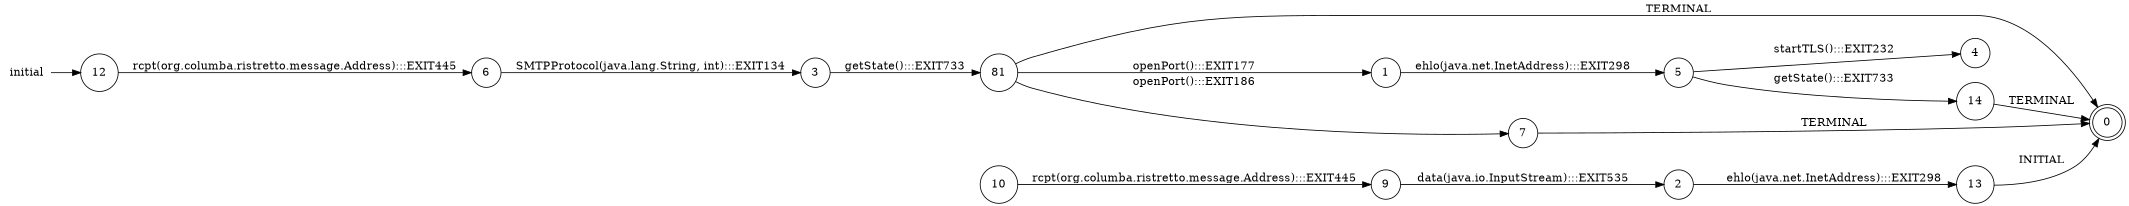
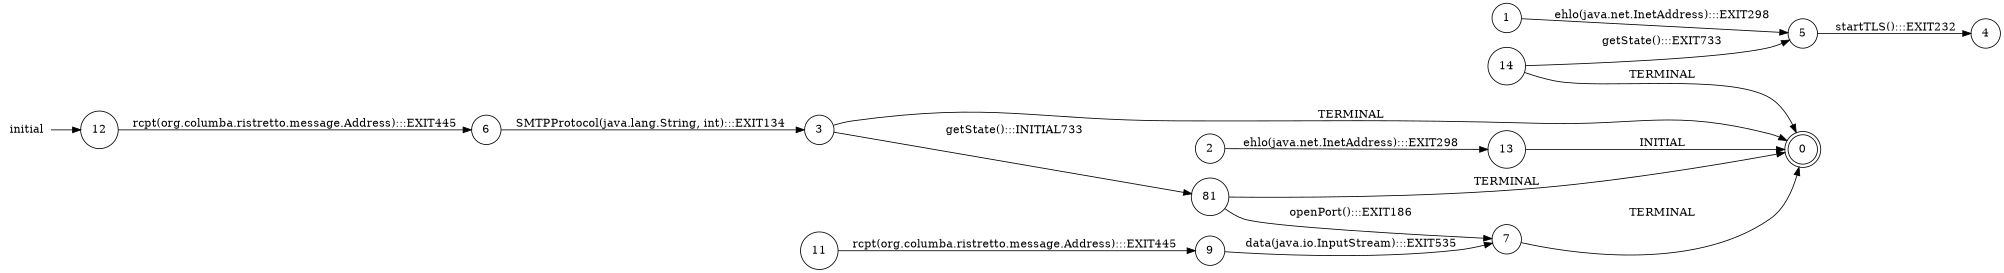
  digraph {
    rankdir=LR
    node [shape=circle]
    0 [shape=doublecircle]
    1
    5
    4
    14
-   10
+   10 [label=11]
    9
    2
    13
    3
    n11 [label=81]
    7
    6
    12
    initial [shape=plaintext]
    1 -> 5 [label="ehlo(java.net.InetAddress):::EXIT298"]
    5 -> 4 [label="startTLS():::EXIT232"]
-   5 -> 14 [label="getState():::EXIT733"]
+   14 -> 5 [label="getState():::EXIT733"]
    14 -> 0 [label=TERMINAL]
    10 -> 9 [label="rcpt(org.columba.ristretto.message.Address):::EXIT445"]
-   9 -> 2 [label="data(java.io.InputStream):::EXIT535"]
+   9 -> 7 [label="data(java.io.InputStream):::EXIT535"]
    2 -> 13 [label="ehlo(java.net.InetAddress):::EXIT298"]
    13 -> 0 [label=INITIAL]
-   3 -> n11 [label="getState():::EXIT733"]
+   3 -> 0 [label=TERMINAL]
+   3 -> n11 [label="getState():::INITIAL733"]
    n11 -> 0 [label=TERMINAL]
-   n11 -> 1 [label="openPort():::EXIT177"]
    n11 -> 7 [label="openPort():::EXIT186"]
    7 -> 0 [label=TERMINAL]
    6 -> 3 [label="SMTPProtocol(java.lang.String, int):::EXIT134"]
    12 -> 6 [label="rcpt(org.columba.ristretto.message.Address):::EXIT445"]
    initial -> 12
  }
